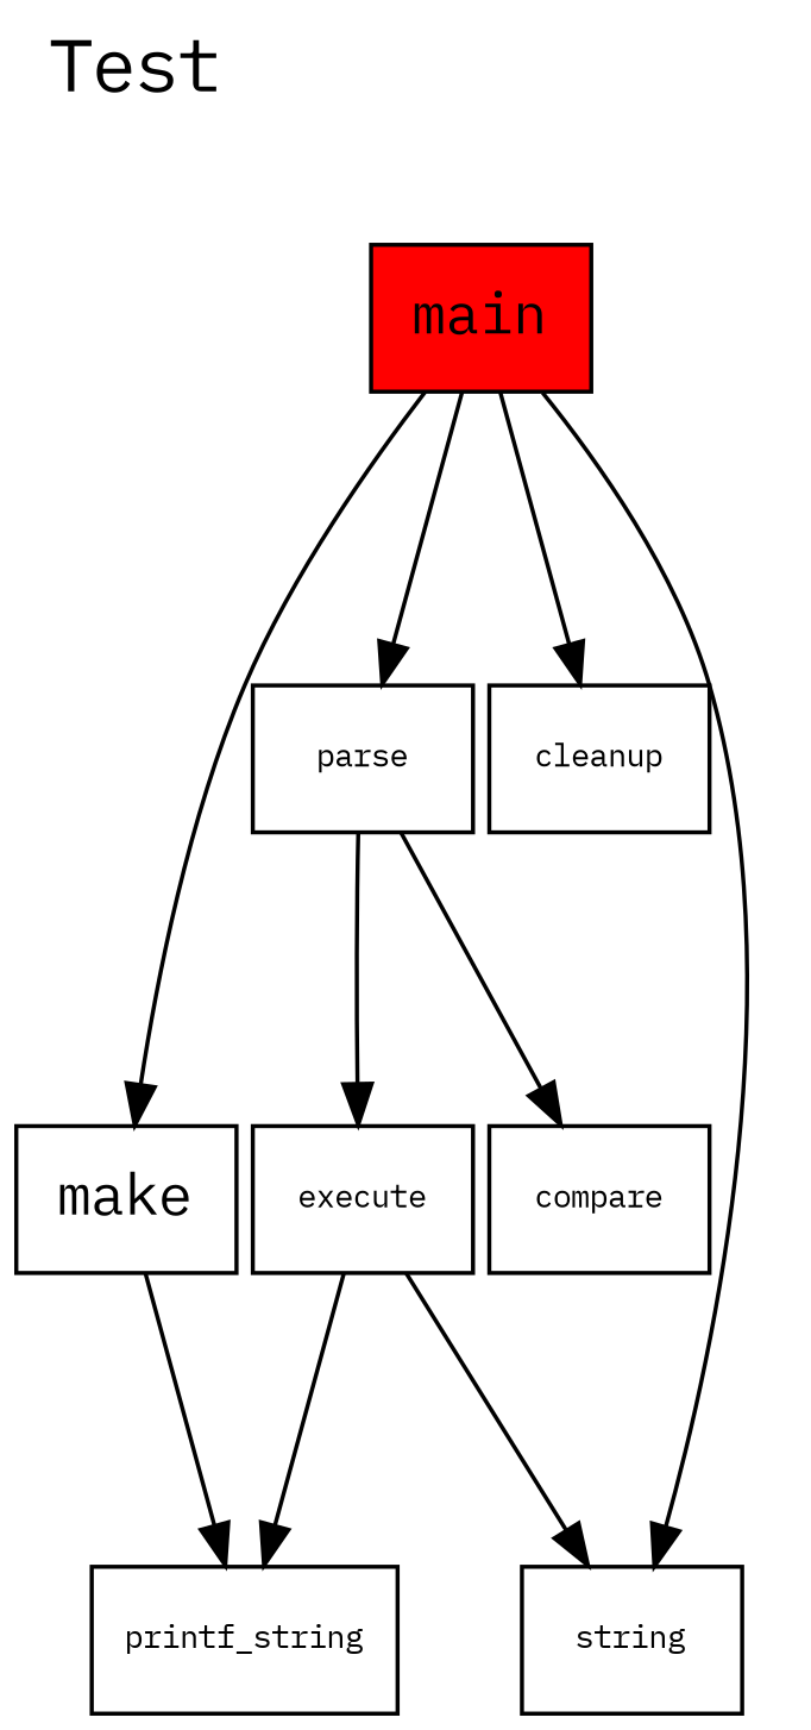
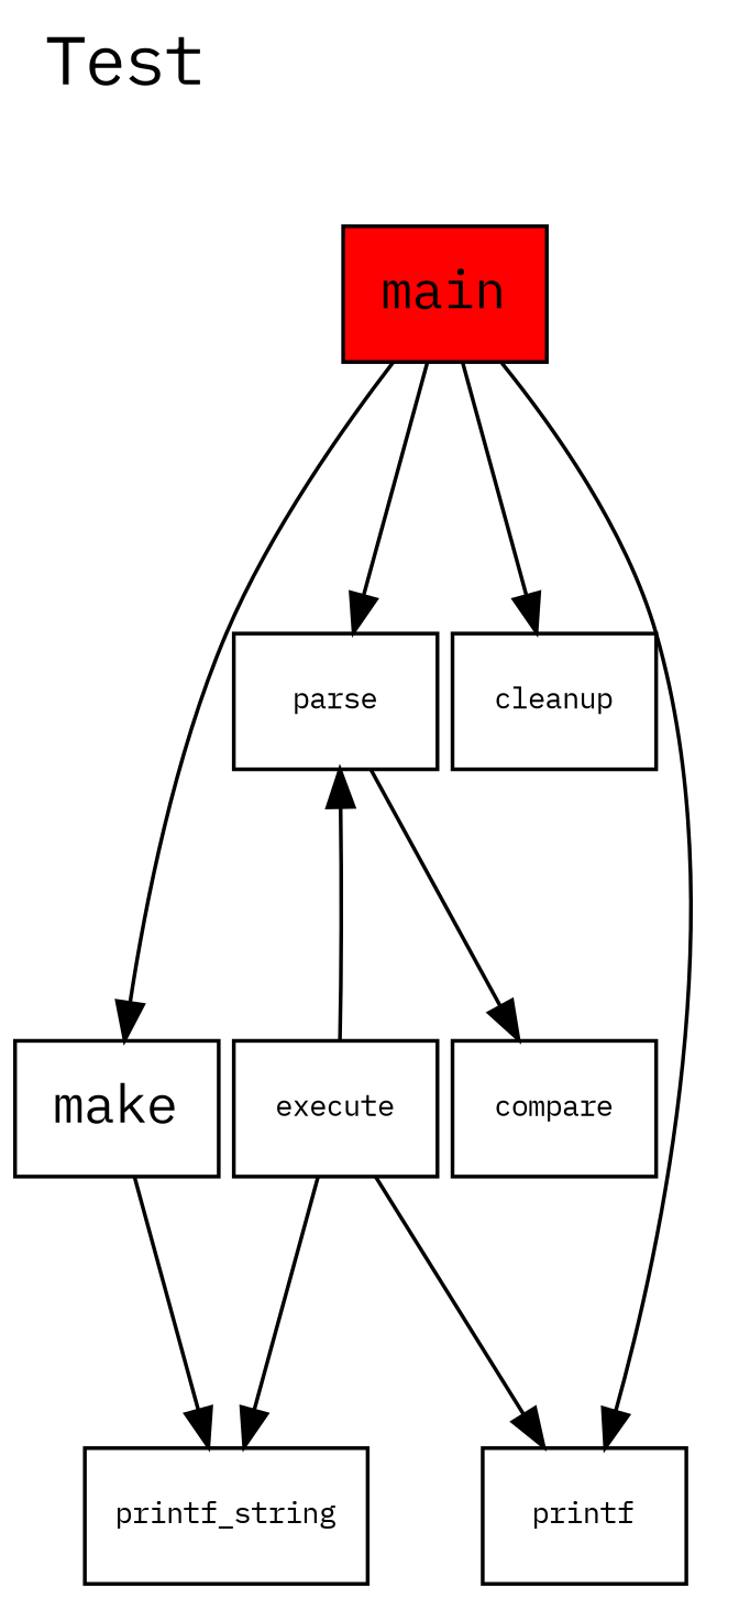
  digraph {
    fontname="IBM Plex Mono"
    fontsize=18
    label=Test
    labeljust=l
    labelloc=t
    nodesep=.05
    rankdir=TB
    ranksep=1
    node [fontname="IBM Plex Mono" fontsize=8 shape=rectangle]
    edge [fontname="IBM Plex Mono" fontsize=8]
    n1 [color=black fillcolor=red fontcolor=black fontsize=14.0 label=main style="solid,filled"]
    n2 [color=black fillcolor=white fontcolor=black fontsize=14.0 label=make style="solid,filled"]
    parse
    cleanup
-   printf [label=string]
+   printf
    n6 [label=printf_string]
    execute
    compare
    n1 -> n2
    n1 -> parse
    n1 -> cleanup
    n1 -> printf
    n2 -> n6
-   parse -> execute
+   execute -> parse
    parse -> compare
    execute -> printf
    execute -> n6
  }
